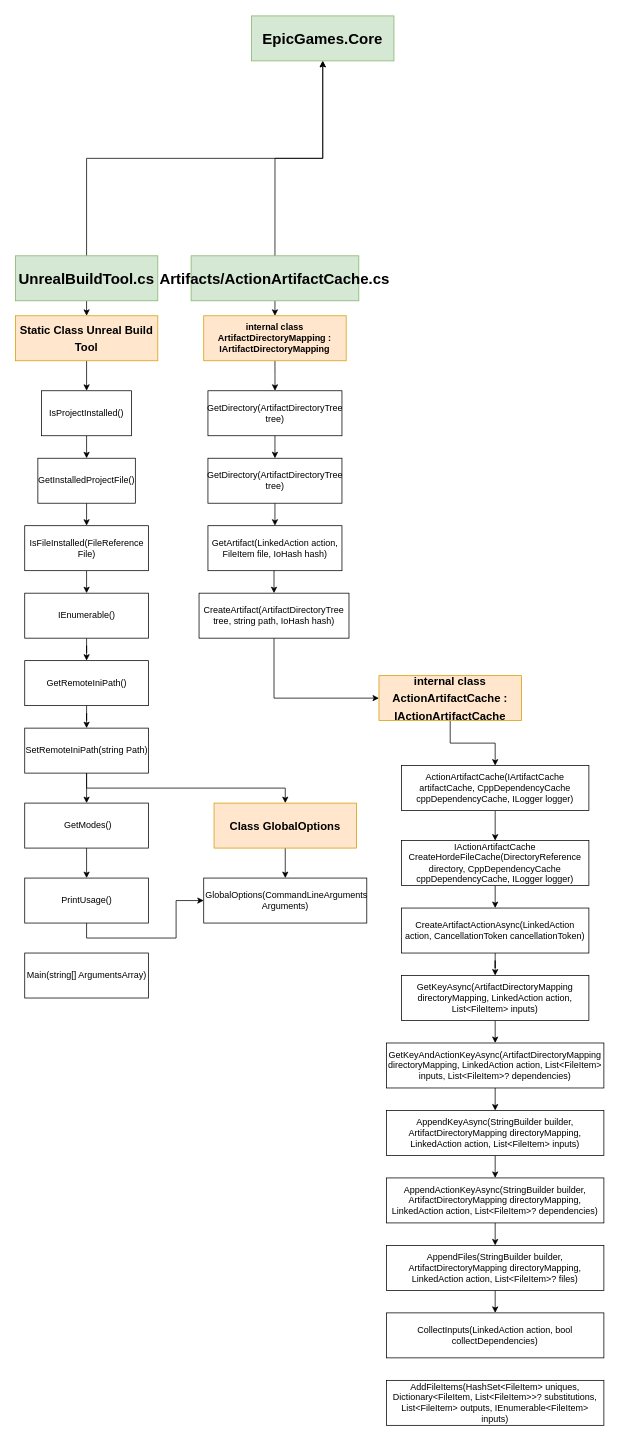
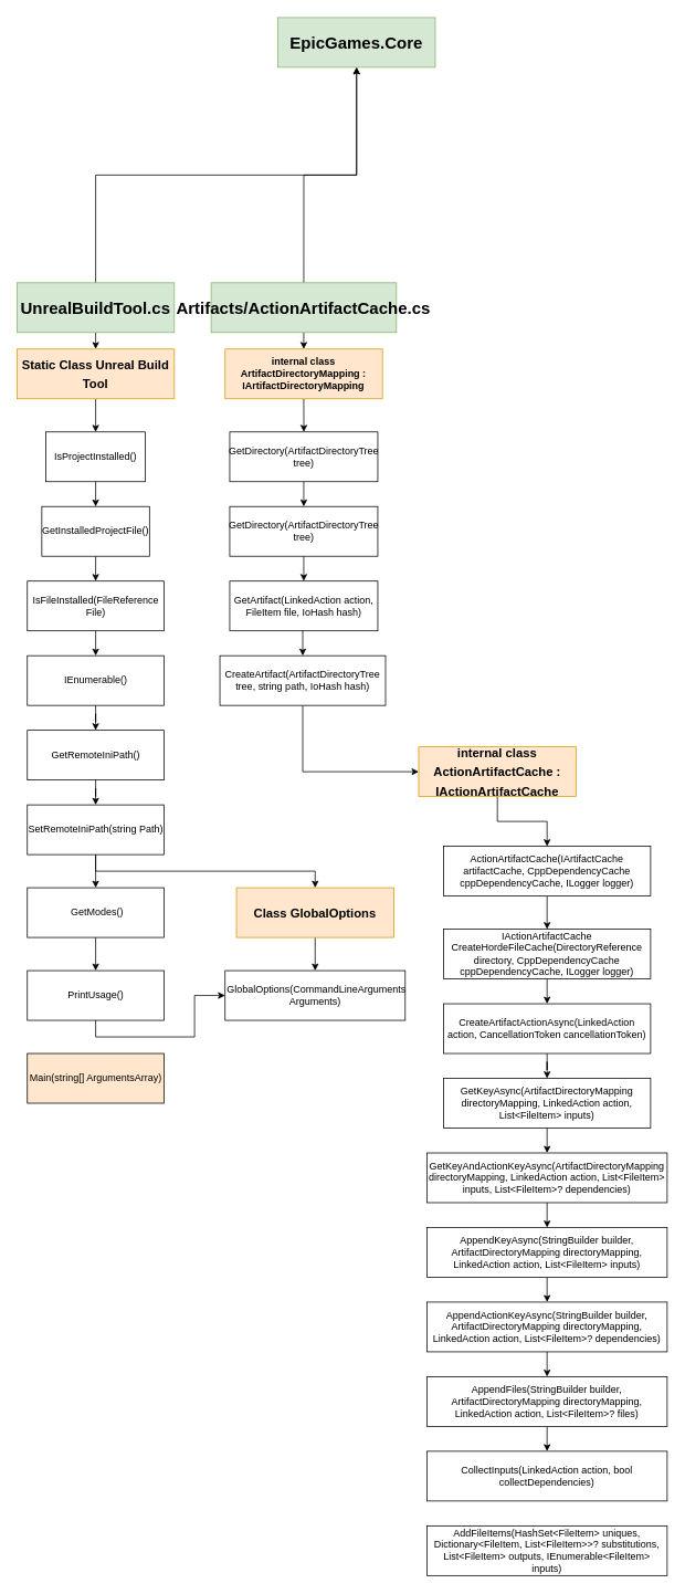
  <mxCell id="0" />
  <mxCell id="1" parent="0" />
  <mxCell id="2" style="edgeStyle=orthogonalEdgeStyle;rounded=0;orthogonalLoop=1;jettySize=auto;html=1;exitX=0.5;exitY=0;exitDx=0;exitDy=0;entryX=0.5;entryY=1;entryDx=0;entryDy=0;" edge="1" parent="1" source="4" target="7"><mxGeometry relative="1" as="geometry" /></mxCell>
  <mxCell id="3" style="edgeStyle=orthogonalEdgeStyle;rounded=0;orthogonalLoop=1;jettySize=auto;html=1;exitX=0.5;exitY=1;exitDx=0;exitDy=0;entryX=0.5;entryY=0;entryDx=0;entryDy=0;" edge="1" parent="1" source="4" target="6"><mxGeometry relative="1" as="geometry" /></mxCell>
  <mxCell id="4" value="&lt;font size=&quot;1&quot;&gt;&lt;b&gt;&lt;font style=&quot;font-size: 20px;&quot;&gt;UnrealBuildTool.cs&lt;br&gt;&lt;/font&gt;&lt;/b&gt;&lt;/font&gt;" style="rounded=0;whiteSpace=wrap;html=1;fillColor=#d5e8d4;strokeColor=#82b366;" vertex="1" parent="1"><mxGeometry x="20" y="340" width="190" height="60" as="geometry" /></mxCell>
  <mxCell id="5" style="edgeStyle=orthogonalEdgeStyle;rounded=0;orthogonalLoop=1;jettySize=auto;html=1;exitX=0.5;exitY=1;exitDx=0;exitDy=0;entryX=0.5;entryY=0;entryDx=0;entryDy=0;" edge="1" parent="1" source="6" target="9"><mxGeometry relative="1" as="geometry" /></mxCell>
  <mxCell id="6" value="&lt;font style=&quot;font-size: 19px;&quot;&gt;&lt;b style=&quot;font-size: 15px;&quot;&gt;&lt;font style=&quot;font-size: 15px;&quot;&gt;Static Class Unreal Build Tool&lt;br&gt;&lt;/font&gt;&lt;/b&gt;&lt;/font&gt;" style="rounded=0;whiteSpace=wrap;html=1;fillColor=#ffe6cc;strokeColor=#d79b00;" vertex="1" parent="1"><mxGeometry x="20" y="420" width="190" height="60" as="geometry" /></mxCell>
  <mxCell id="7" value="&lt;font size=&quot;1&quot;&gt;&lt;b&gt;&lt;font style=&quot;font-size: 20px;&quot;&gt;EpicGames.Core&lt;/font&gt;&lt;/b&gt;&lt;/font&gt;" style="rounded=0;whiteSpace=wrap;html=1;fillColor=#d5e8d4;strokeColor=#82b366;" vertex="1" parent="1"><mxGeometry x="335" y="20" width="190" height="60" as="geometry" /></mxCell>
  <mxCell id="8" style="edgeStyle=orthogonalEdgeStyle;rounded=0;orthogonalLoop=1;jettySize=auto;html=1;exitX=0.5;exitY=1;exitDx=0;exitDy=0;entryX=0.5;entryY=0;entryDx=0;entryDy=0;" edge="1" parent="1" source="9" target="11"><mxGeometry relative="1" as="geometry" /></mxCell>
  <mxCell id="9" value="IsProjectInstalled()" style="rounded=0;whiteSpace=wrap;html=1;" vertex="1" parent="1"><mxGeometry x="55" y="520" width="120" height="60" as="geometry" /></mxCell>
  <mxCell id="10" style="edgeStyle=orthogonalEdgeStyle;rounded=0;orthogonalLoop=1;jettySize=auto;html=1;exitX=0.5;exitY=1;exitDx=0;exitDy=0;entryX=0.5;entryY=0;entryDx=0;entryDy=0;" edge="1" parent="1" source="11" target="13"><mxGeometry relative="1" as="geometry" /></mxCell>
  <mxCell id="11" value="GetInstalledProjectFile()" style="rounded=0;whiteSpace=wrap;html=1;" vertex="1" parent="1"><mxGeometry x="50" y="610" width="130" height="60" as="geometry" /></mxCell>
  <mxCell id="12" style="edgeStyle=orthogonalEdgeStyle;rounded=0;orthogonalLoop=1;jettySize=auto;html=1;exitX=0.5;exitY=1;exitDx=0;exitDy=0;entryX=0.5;entryY=0;entryDx=0;entryDy=0;" edge="1" parent="1" source="13" target="15"><mxGeometry relative="1" as="geometry" /></mxCell>
  <mxCell id="13" value="IsFileInstalled(FileReference File)" style="rounded=0;whiteSpace=wrap;html=1;" vertex="1" parent="1"><mxGeometry x="32.5" y="700" width="165" height="60" as="geometry" /></mxCell>
  <mxCell id="14" style="edgeStyle=orthogonalEdgeStyle;rounded=0;orthogonalLoop=1;jettySize=auto;html=1;exitX=0.5;exitY=1;exitDx=0;exitDy=0;" edge="1" parent="1" source="15" target="17"><mxGeometry relative="1" as="geometry" /></mxCell>
  <mxCell id="15" value="IEnumerable()" style="rounded=0;whiteSpace=wrap;html=1;" vertex="1" parent="1"><mxGeometry x="32.5" y="790" width="165" height="60" as="geometry" /></mxCell>
  <mxCell id="16" style="edgeStyle=orthogonalEdgeStyle;rounded=0;orthogonalLoop=1;jettySize=auto;html=1;exitX=0.5;exitY=1;exitDx=0;exitDy=0;" edge="1" parent="1" source="17" target="20"><mxGeometry relative="1" as="geometry" /></mxCell>
  <mxCell id="17" value="GetRemoteIniPath()" style="rounded=0;whiteSpace=wrap;html=1;" vertex="1" parent="1"><mxGeometry x="32.5" y="880" width="165" height="60" as="geometry" /></mxCell>
  <mxCell id="18" style="edgeStyle=orthogonalEdgeStyle;rounded=0;orthogonalLoop=1;jettySize=auto;html=1;exitX=0.5;exitY=1;exitDx=0;exitDy=0;entryX=0.5;entryY=0;entryDx=0;entryDy=0;" edge="1" parent="1" source="20" target="24"><mxGeometry relative="1" as="geometry" /></mxCell>
  <mxCell id="19" style="edgeStyle=orthogonalEdgeStyle;rounded=0;orthogonalLoop=1;jettySize=auto;html=1;exitX=0.5;exitY=1;exitDx=0;exitDy=0;" edge="1" parent="1" source="20" target="22"><mxGeometry relative="1" as="geometry" /></mxCell>
  <mxCell id="20" value="SetRemoteIniPath(string Path)" style="rounded=0;whiteSpace=wrap;html=1;" vertex="1" parent="1"><mxGeometry x="32.5" y="970" width="165" height="60" as="geometry" /></mxCell>
  <mxCell id="21" style="edgeStyle=orthogonalEdgeStyle;rounded=0;orthogonalLoop=1;jettySize=auto;html=1;exitX=0.5;exitY=1;exitDx=0;exitDy=0;entryX=0.5;entryY=0;entryDx=0;entryDy=0;" edge="1" parent="1" source="22" target="26"><mxGeometry relative="1" as="geometry" /></mxCell>
  <mxCell id="22" value="&amp;nbsp;GetModes()" style="rounded=0;whiteSpace=wrap;html=1;" vertex="1" parent="1"><mxGeometry x="32.5" y="1070" width="165" height="60" as="geometry" /></mxCell>
  <mxCell id="23" style="edgeStyle=orthogonalEdgeStyle;rounded=0;orthogonalLoop=1;jettySize=auto;html=1;exitX=0.5;exitY=1;exitDx=0;exitDy=0;entryX=0.5;entryY=0;entryDx=0;entryDy=0;" edge="1" parent="1" source="24" target="28"><mxGeometry relative="1" as="geometry" /></mxCell>
  <mxCell id="24" value="&lt;font style=&quot;font-size: 19px;&quot;&gt;&lt;b style=&quot;font-size: 15px;&quot;&gt;&lt;font style=&quot;font-size: 15px;&quot;&gt;Class GlobalOptions&lt;br&gt;&lt;/font&gt;&lt;/b&gt;&lt;/font&gt;" style="rounded=0;whiteSpace=wrap;html=1;fillColor=#ffe6cc;strokeColor=#d79b00;" vertex="1" parent="1"><mxGeometry x="285" y="1070" width="190" height="60" as="geometry" /></mxCell>
  <mxCell id="25" style="edgeStyle=orthogonalEdgeStyle;rounded=0;orthogonalLoop=1;jettySize=auto;html=1;exitX=0.5;exitY=1;exitDx=0;exitDy=0;" edge="1" parent="1" source="26" target="28"><mxGeometry relative="1" as="geometry" /></mxCell>
  <mxCell id="26" value="PrintUsage()" style="rounded=0;whiteSpace=wrap;html=1;" vertex="1" parent="1"><mxGeometry x="32.5" y="1170" width="165" height="60" as="geometry" /></mxCell>
- <mxCell id="27" value="Main(string[] ArgumentsArray)" style="rounded=0;whiteSpace=wrap;html=1;" vertex="1" parent="1"><mxGeometry x="32.5" y="1270" width="165" height="60" as="geometry" /></mxCell>
+ <mxCell id="27" value="Main(string[] ArgumentsArray)" style="rounded=0;whiteSpace=wrap;html=1;fillColor=#ffe6cc;" vertex="1" parent="1"><mxGeometry x="32.5" y="1270" width="165" height="60" as="geometry" /></mxCell>
  <mxCell id="28" value="&amp;nbsp;GlobalOptions(CommandLineArguments Arguments)" style="rounded=0;whiteSpace=wrap;html=1;" vertex="1" parent="1"><mxGeometry x="271.25" y="1170" width="217.5" height="60" as="geometry" /></mxCell>
  <mxCell id="29" style="edgeStyle=orthogonalEdgeStyle;rounded=0;orthogonalLoop=1;jettySize=auto;html=1;exitX=0.5;exitY=1;exitDx=0;exitDy=0;entryX=0.5;entryY=0;entryDx=0;entryDy=0;" edge="1" parent="1" source="31" target="33"><mxGeometry relative="1" as="geometry" /></mxCell>
  <mxCell id="30" style="edgeStyle=orthogonalEdgeStyle;rounded=0;orthogonalLoop=1;jettySize=auto;html=1;exitX=0.5;exitY=0;exitDx=0;exitDy=0;entryX=0.5;entryY=1;entryDx=0;entryDy=0;" edge="1" parent="1" source="31" target="7"><mxGeometry relative="1" as="geometry" /></mxCell>
  <mxCell id="31" value="&lt;font size=&quot;1&quot;&gt;&lt;b&gt;&lt;font style=&quot;font-size: 20px;&quot;&gt;Artifacts/ActionArtifactCache.cs&lt;br&gt;&lt;/font&gt;&lt;/b&gt;&lt;/font&gt;" style="rounded=0;whiteSpace=wrap;html=1;fillColor=#d5e8d4;strokeColor=#82b366;" vertex="1" parent="1"><mxGeometry x="254.38" y="340" width="223.75" height="60" as="geometry" /></mxCell>
  <mxCell id="32" style="edgeStyle=orthogonalEdgeStyle;rounded=0;orthogonalLoop=1;jettySize=auto;html=1;exitX=0.5;exitY=1;exitDx=0;exitDy=0;" edge="1" parent="1" source="33" target="35"><mxGeometry relative="1" as="geometry" /></mxCell>
  <mxCell id="33" value="&lt;b&gt;internal class ArtifactDirectoryMapping : IArtifactDirectoryMapping&lt;/b&gt;" style="rounded=0;whiteSpace=wrap;html=1;fillColor=#ffe6cc;strokeColor=#d79b00;" vertex="1" parent="1"><mxGeometry x="271.25" y="420" width="190" height="60" as="geometry" /></mxCell>
  <mxCell id="34" style="edgeStyle=orthogonalEdgeStyle;rounded=0;orthogonalLoop=1;jettySize=auto;html=1;exitX=0.5;exitY=1;exitDx=0;exitDy=0;entryX=0.5;entryY=0;entryDx=0;entryDy=0;" edge="1" parent="1" source="35" target="37"><mxGeometry relative="1" as="geometry" /></mxCell>
  <mxCell id="35" value="GetDirectory(ArtifactDirectoryTree tree)" style="rounded=0;whiteSpace=wrap;html=1;" vertex="1" parent="1"><mxGeometry x="276.88" y="520" width="178.75" height="60" as="geometry" /></mxCell>
  <mxCell id="36" style="edgeStyle=orthogonalEdgeStyle;rounded=0;orthogonalLoop=1;jettySize=auto;html=1;exitX=0.5;exitY=1;exitDx=0;exitDy=0;entryX=0.5;entryY=0;entryDx=0;entryDy=0;" edge="1" parent="1" source="37" target="39"><mxGeometry relative="1" as="geometry" /></mxCell>
  <mxCell id="37" value="GetDirectory(ArtifactDirectoryTree tree)" style="rounded=0;whiteSpace=wrap;html=1;" vertex="1" parent="1"><mxGeometry x="276.87" y="610" width="178.75" height="60" as="geometry" /></mxCell>
  <mxCell id="38" style="edgeStyle=orthogonalEdgeStyle;rounded=0;orthogonalLoop=1;jettySize=auto;html=1;exitX=0.5;exitY=1;exitDx=0;exitDy=0;entryX=0.5;entryY=0;entryDx=0;entryDy=0;" edge="1" parent="1" source="39" target="41"><mxGeometry relative="1" as="geometry" /></mxCell>
  <mxCell id="39" value="GetArtifact(LinkedAction action, FileItem file, IoHash hash)" style="rounded=0;whiteSpace=wrap;html=1;" vertex="1" parent="1"><mxGeometry x="276.88" y="700" width="178.75" height="60" as="geometry" /></mxCell>
  <mxCell id="40" style="edgeStyle=orthogonalEdgeStyle;rounded=0;orthogonalLoop=1;jettySize=auto;html=1;exitX=0.5;exitY=1;exitDx=0;exitDy=0;entryX=0;entryY=0.5;entryDx=0;entryDy=0;" edge="1" parent="1" source="41" target="43"><mxGeometry relative="1" as="geometry" /></mxCell>
  <mxCell id="41" value="CreateArtifact(ArtifactDirectoryTree tree, string path, IoHash hash)" style="rounded=0;whiteSpace=wrap;html=1;" vertex="1" parent="1"><mxGeometry x="265" y="790" width="200" height="60" as="geometry" /></mxCell>
  <mxCell id="42" style="edgeStyle=orthogonalEdgeStyle;rounded=0;orthogonalLoop=1;jettySize=auto;html=1;exitX=0.5;exitY=1;exitDx=0;exitDy=0;entryX=0.5;entryY=0;entryDx=0;entryDy=0;" edge="1" parent="1" source="43" target="45"><mxGeometry relative="1" as="geometry" /></mxCell>
  <mxCell id="43" value="&lt;font style=&quot;font-size: 19px;&quot;&gt;&lt;b style=&quot;font-size: 15px;&quot;&gt;&lt;font style=&quot;font-size: 15px;&quot;&gt;internal class ActionArtifactCache : IActionArtifactCache&lt;br&gt;&lt;/font&gt;&lt;/b&gt;&lt;/font&gt;" style="rounded=0;whiteSpace=wrap;html=1;fillColor=#ffe6cc;strokeColor=#d79b00;" vertex="1" parent="1"><mxGeometry x="505" y="900" width="190" height="60" as="geometry" /></mxCell>
  <mxCell id="44" style="edgeStyle=orthogonalEdgeStyle;rounded=0;orthogonalLoop=1;jettySize=auto;html=1;exitX=0.5;exitY=1;exitDx=0;exitDy=0;entryX=0.5;entryY=0;entryDx=0;entryDy=0;" edge="1" parent="1" source="45" target="47"><mxGeometry relative="1" as="geometry" /></mxCell>
  <mxCell id="45" value="ActionArtifactCache(IArtifactCache artifactCache, CppDependencyCache cppDependencyCache, ILogger logger)" style="rounded=0;whiteSpace=wrap;html=1;" vertex="1" parent="1"><mxGeometry x="535" y="1020" width="250" height="60" as="geometry" /></mxCell>
  <mxCell id="46" style="edgeStyle=orthogonalEdgeStyle;rounded=0;orthogonalLoop=1;jettySize=auto;html=1;exitX=0.5;exitY=1;exitDx=0;exitDy=0;entryX=0.5;entryY=0;entryDx=0;entryDy=0;" edge="1" parent="1" source="47" target="49"><mxGeometry relative="1" as="geometry" /></mxCell>
  <mxCell id="47" value="IActionArtifactCache CreateHordeFileCache(DirectoryReference directory, CppDependencyCache cppDependencyCache, ILogger logger)" style="rounded=0;whiteSpace=wrap;html=1;" vertex="1" parent="1"><mxGeometry x="535" y="1120" width="250" height="60" as="geometry" /></mxCell>
  <mxCell id="48" style="edgeStyle=orthogonalEdgeStyle;rounded=0;orthogonalLoop=1;jettySize=auto;html=1;exitX=0.5;exitY=1;exitDx=0;exitDy=0;" edge="1" parent="1" source="49" target="51"><mxGeometry relative="1" as="geometry" /></mxCell>
  <mxCell id="49" value="CreateArtifactActionAsync(LinkedAction action, CancellationToken cancellationToken)" style="rounded=0;whiteSpace=wrap;html=1;" vertex="1" parent="1"><mxGeometry x="535" y="1210" width="250" height="60" as="geometry" /></mxCell>
  <mxCell id="50" style="edgeStyle=orthogonalEdgeStyle;rounded=0;orthogonalLoop=1;jettySize=auto;html=1;exitX=0.5;exitY=1;exitDx=0;exitDy=0;entryX=0.5;entryY=0;entryDx=0;entryDy=0;" edge="1" parent="1" source="51" target="53"><mxGeometry relative="1" as="geometry" /></mxCell>
  <mxCell id="51" value="GetKeyAsync(ArtifactDirectoryMapping directoryMapping, LinkedAction action, List&amp;lt;FileItem&amp;gt; inputs)" style="rounded=0;whiteSpace=wrap;html=1;" vertex="1" parent="1"><mxGeometry x="535" y="1300" width="250" height="60" as="geometry" /></mxCell>
  <mxCell id="52" style="edgeStyle=orthogonalEdgeStyle;rounded=0;orthogonalLoop=1;jettySize=auto;html=1;exitX=0.5;exitY=1;exitDx=0;exitDy=0;entryX=0.5;entryY=0;entryDx=0;entryDy=0;" edge="1" parent="1" source="53" target="55"><mxGeometry relative="1" as="geometry" /></mxCell>
  <mxCell id="53" value="GetKeyAndActionKeyAsync(ArtifactDirectoryMapping directoryMapping, LinkedAction action, List&amp;lt;FileItem&amp;gt; inputs, List&amp;lt;FileItem&amp;gt;? dependencies)" style="rounded=0;whiteSpace=wrap;html=1;" vertex="1" parent="1"><mxGeometry x="515" y="1390" width="290" height="60" as="geometry" /></mxCell>
  <mxCell id="54" style="edgeStyle=orthogonalEdgeStyle;rounded=0;orthogonalLoop=1;jettySize=auto;html=1;exitX=0.5;exitY=1;exitDx=0;exitDy=0;entryX=0.5;entryY=0;entryDx=0;entryDy=0;" edge="1" parent="1" source="55" target="57"><mxGeometry relative="1" as="geometry" /></mxCell>
  <mxCell id="55" value="AppendKeyAsync(StringBuilder builder, ArtifactDirectoryMapping directoryMapping, LinkedAction action, List&amp;lt;FileItem&amp;gt; inputs)" style="rounded=0;whiteSpace=wrap;html=1;" vertex="1" parent="1"><mxGeometry x="515" y="1480" width="290" height="60" as="geometry" /></mxCell>
  <mxCell id="56" style="edgeStyle=orthogonalEdgeStyle;rounded=0;orthogonalLoop=1;jettySize=auto;html=1;exitX=0.5;exitY=1;exitDx=0;exitDy=0;entryX=0.5;entryY=0;entryDx=0;entryDy=0;" edge="1" parent="1" source="57" target="59"><mxGeometry relative="1" as="geometry" /></mxCell>
  <mxCell id="57" value="AppendActionKeyAsync(StringBuilder builder, ArtifactDirectoryMapping directoryMapping, LinkedAction action, List&amp;lt;FileItem&amp;gt;? dependencies)" style="rounded=0;whiteSpace=wrap;html=1;" vertex="1" parent="1"><mxGeometry x="515" y="1570" width="290" height="60" as="geometry" /></mxCell>
  <mxCell id="58" style="edgeStyle=orthogonalEdgeStyle;rounded=0;orthogonalLoop=1;jettySize=auto;html=1;exitX=0.5;exitY=1;exitDx=0;exitDy=0;entryX=0.5;entryY=0;entryDx=0;entryDy=0;" edge="1" parent="1" source="59" target="60"><mxGeometry relative="1" as="geometry" /></mxCell>
  <mxCell id="59" value="AppendFiles(StringBuilder builder, ArtifactDirectoryMapping directoryMapping, LinkedAction action, List&amp;lt;FileItem&amp;gt;? files)" style="rounded=0;whiteSpace=wrap;html=1;" vertex="1" parent="1"><mxGeometry x="515" y="1660" width="290" height="60" as="geometry" /></mxCell>
  <mxCell id="60" value="CollectInputs(LinkedAction action, bool collectDependencies)" style="rounded=0;whiteSpace=wrap;html=1;" vertex="1" parent="1"><mxGeometry x="515" y="1750" width="290" height="60" as="geometry" /></mxCell>
  <mxCell id="61" value="AddFileItems(HashSet&amp;lt;FileItem&amp;gt; uniques, Dictionary&amp;lt;FileItem, List&amp;lt;FileItem&amp;gt;&amp;gt;? substitutions, List&amp;lt;FileItem&amp;gt; outputs, IEnumerable&amp;lt;FileItem&amp;gt; inputs)" style="rounded=0;whiteSpace=wrap;html=1;" vertex="1" parent="1"><mxGeometry x="515" y="1840" width="290" height="60" as="geometry" /></mxCell>
